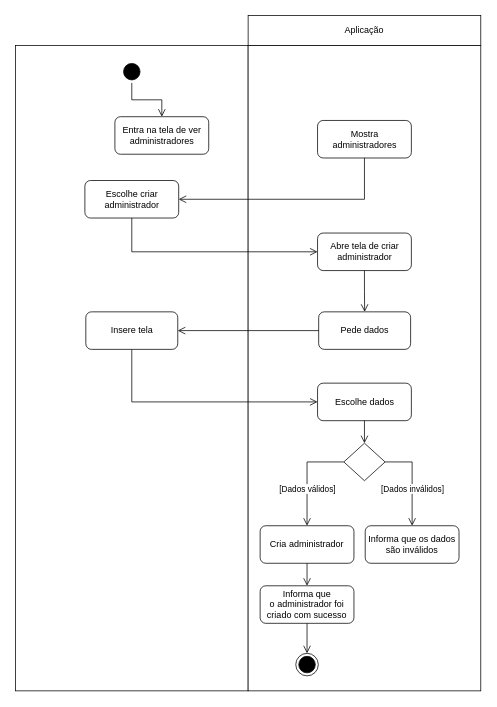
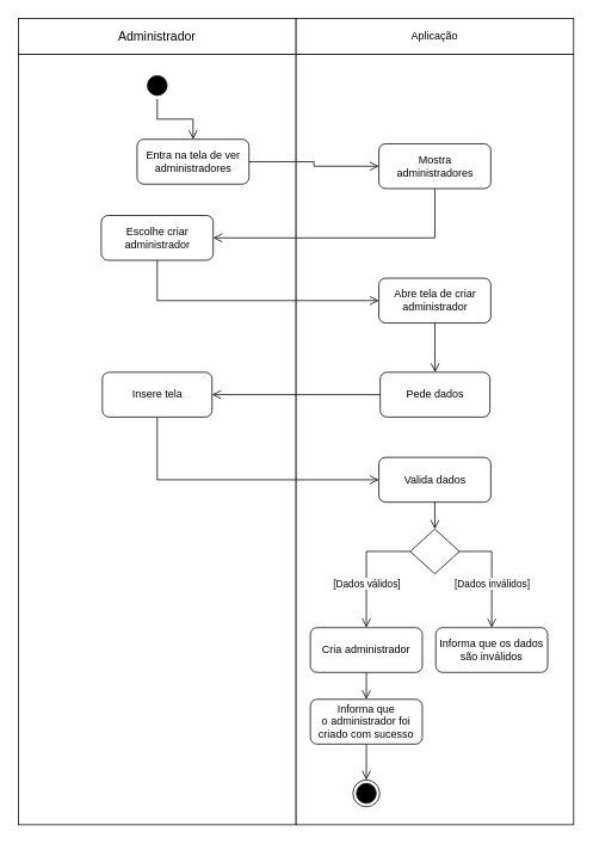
  <mxCell id="0" />
  <mxCell id="1" parent="0" />
  <mxCell id="2" value="" style="rounded=0;whiteSpace=wrap;html=1;" parent="1" vertex="1"><mxGeometry x="20" y="60" width="310" height="860" as="geometry" /></mxCell>
  <mxCell id="3" value="" style="rounded=0;whiteSpace=wrap;html=1;" parent="1" vertex="1"><mxGeometry x="330" y="60" width="310" height="860" as="geometry" /></mxCell>
+ <mxCell id="4" value="&lt;font style=&quot;font-size: 14px;&quot;&gt;Administrador&lt;/font&gt;" style="rounded=0;whiteSpace=wrap;html=1;" parent="1" vertex="1"><mxGeometry x="20" y="20" width="310" height="40" as="geometry" /></mxCell>
  <mxCell id="5" value="Aplicação" style="rounded=0;whiteSpace=wrap;html=1;" parent="1" vertex="1"><mxGeometry x="330" y="20" width="310" height="40" as="geometry" /></mxCell>
  <mxCell id="6" value="" style="ellipse;html=1;shape=startState;fillColor=#000000;strokeColor=#000000;" parent="1" vertex="1"><mxGeometry x="160" y="80" width="30" height="30" as="geometry" /></mxCell>
  <mxCell id="7" value="" style="edgeStyle=orthogonalEdgeStyle;html=1;verticalAlign=bottom;endArrow=open;endSize=8;strokeColor=#000000;rounded=0;entryX=0.5;entryY=0;entryDx=0;entryDy=0;" parent="1" source="6" target="8" edge="1"><mxGeometry relative="1" as="geometry"><mxPoint x="191" y="170" as="targetPoint" /></mxGeometry></mxCell>
  <mxCell id="8" value="Entra na tela de ver administradores" style="rounded=1;whiteSpace=wrap;html=1;" parent="1" vertex="1"><mxGeometry x="152.5" y="155" width="125" height="50" as="geometry" /></mxCell>
  <mxCell id="9" value="Pede dados" style="rounded=1;whiteSpace=wrap;html=1;" parent="1" vertex="1"><mxGeometry x="424" y="415" width="122.5" height="50" as="geometry" /></mxCell>
  <mxCell id="10" value="" style="edgeStyle=orthogonalEdgeStyle;html=1;verticalAlign=bottom;endArrow=open;endSize=8;strokeColor=#000000;rounded=0;entryX=1;entryY=0.5;entryDx=0;entryDy=0;exitX=0;exitY=0.5;exitDx=0;exitDy=0;" parent="1" source="9" target="32" edge="1"><mxGeometry relative="1" as="geometry"><mxPoint x="521" y="260" as="targetPoint" /><mxPoint x="416" y="260" as="sourcePoint" /></mxGeometry></mxCell>
- <mxCell id="11" value="Escolhe dados" style="rounded=1;whiteSpace=wrap;html=1;" parent="1" vertex="1"><mxGeometry x="422.5" y="510" width="125" height="50" as="geometry" /></mxCell>
+ <mxCell id="11" value="Valida dados" style="rounded=1;whiteSpace=wrap;html=1;" parent="1" vertex="1"><mxGeometry x="422.5" y="510" width="125" height="50" as="geometry" /></mxCell>
  <mxCell id="12" value="" style="edgeStyle=orthogonalEdgeStyle;html=1;verticalAlign=bottom;endArrow=open;endSize=8;strokeColor=#000000;rounded=0;entryX=0;entryY=0.5;entryDx=0;entryDy=0;exitX=0.5;exitY=1;exitDx=0;exitDy=0;" parent="1" source="32" target="11" edge="1"><mxGeometry relative="1" as="geometry"><mxPoint x="139" y="445" as="targetPoint" /><mxPoint x="306" y="370" as="sourcePoint" /></mxGeometry></mxCell>
  <mxCell id="13" value="" style="rhombus;whiteSpace=wrap;html=1;" parent="1" vertex="1"><mxGeometry x="457.5" y="590" width="55" height="50" as="geometry" /></mxCell>
  <mxCell id="14" value="" style="edgeStyle=orthogonalEdgeStyle;html=1;verticalAlign=bottom;endArrow=open;endSize=8;strokeColor=#000000;rounded=0;entryX=0.5;entryY=0;entryDx=0;entryDy=0;exitX=0.5;exitY=1;exitDx=0;exitDy=0;" parent="1" source="11" target="13" edge="1"><mxGeometry relative="1" as="geometry"><mxPoint x="524" y="439" as="targetPoint" /><mxPoint x="356" y="394" as="sourcePoint" /></mxGeometry></mxCell>
  <mxCell id="15" value="Informa que os dados são inválidos" style="rounded=1;whiteSpace=wrap;html=1;" parent="1" vertex="1"><mxGeometry x="486" y="700" width="125" height="50" as="geometry" /></mxCell>
  <mxCell id="16" value="" style="edgeStyle=orthogonalEdgeStyle;html=1;verticalAlign=bottom;endArrow=open;endSize=8;strokeColor=#000000;rounded=0;entryX=0.5;entryY=0;entryDx=0;entryDy=0;exitX=1;exitY=0.5;exitDx=0;exitDy=0;" parent="1" source="13" target="15" edge="1"><mxGeometry relative="1" as="geometry"><mxPoint x="559" y="405" as="targetPoint" /><mxPoint x="559" y="380" as="sourcePoint" /></mxGeometry></mxCell>
  <mxCell id="17" value="[Dados inválidos]" style="edgeLabel;html=1;align=center;verticalAlign=middle;resizable=0;points=[];" parent="16" vertex="1" connectable="0"><mxGeometry x="-0.227" relative="1" as="geometry"><mxPoint y="24" as="offset" /></mxGeometry></mxCell>
  <mxCell id="18" value="Cria administrador" style="rounded=1;whiteSpace=wrap;html=1;" parent="1" vertex="1"><mxGeometry x="346" y="700" width="125" height="50" as="geometry" /></mxCell>
  <mxCell id="19" value="&lt;div&gt;Informa que o&amp;nbsp;administrador foi criado com sucesso&lt;br&gt;&lt;/div&gt;" style="rounded=1;whiteSpace=wrap;html=1;" parent="1" vertex="1"><mxGeometry x="346" y="780" width="125" height="50" as="geometry" /></mxCell>
  <mxCell id="20" value="" style="edgeStyle=orthogonalEdgeStyle;html=1;verticalAlign=bottom;endArrow=open;endSize=8;strokeColor=#000000;rounded=0;entryX=0.5;entryY=0;entryDx=0;entryDy=0;exitX=0;exitY=0.5;exitDx=0;exitDy=0;" parent="1" source="13" target="18" edge="1"><mxGeometry relative="1" as="geometry"><mxPoint x="558" y="405" as="targetPoint" /><mxPoint x="558" y="380" as="sourcePoint" /></mxGeometry></mxCell>
  <mxCell id="21" value="[Dados válidos]" style="edgeLabel;html=1;align=center;verticalAlign=middle;resizable=0;points=[];" parent="20" vertex="1" connectable="0"><mxGeometry x="-0.349" y="-2" relative="1" as="geometry"><mxPoint x="-5" y="37" as="offset" /></mxGeometry></mxCell>
  <mxCell id="22" value="" style="edgeStyle=orthogonalEdgeStyle;html=1;verticalAlign=bottom;endArrow=open;endSize=8;strokeColor=#000000;rounded=0;entryX=0.5;entryY=0;entryDx=0;entryDy=0;exitX=0.5;exitY=1;exitDx=0;exitDy=0;" parent="1" source="18" target="19" edge="1"><mxGeometry relative="1" as="geometry"><mxPoint x="481" y="430" as="targetPoint" /><mxPoint x="531" y="430" as="sourcePoint" /></mxGeometry></mxCell>
  <mxCell id="23" value="" style="ellipse;html=1;shape=endState;fillColor=#000000;strokeColor=#000000;" parent="1" vertex="1"><mxGeometry x="393.5" y="870" width="30" height="30" as="geometry" /></mxCell>
  <mxCell id="24" value="Mostra administradores" style="rounded=1;whiteSpace=wrap;html=1;" parent="1" vertex="1"><mxGeometry x="422.5" y="160" width="125" height="50" as="geometry" /></mxCell>
+ <mxCell id="25" value="" style="edgeStyle=orthogonalEdgeStyle;html=1;verticalAlign=bottom;endArrow=open;endSize=8;strokeColor=#000000;rounded=0;entryX=0;entryY=0.5;entryDx=0;entryDy=0;exitX=1;exitY=0.5;exitDx=0;exitDy=0;" parent="1" source="8" target="24" edge="1"><mxGeometry relative="1" as="geometry"><mxPoint x="248" y="285" as="targetPoint" /><mxPoint x="496" y="285" as="sourcePoint" /></mxGeometry></mxCell>
  <mxCell id="26" value="Escolhe criar administrador" style="rounded=1;whiteSpace=wrap;html=1;" parent="1" vertex="1"><mxGeometry x="112.5" y="240" width="125" height="50" as="geometry" /></mxCell>
  <mxCell id="27" value="" style="edgeStyle=orthogonalEdgeStyle;html=1;verticalAlign=bottom;endArrow=open;endSize=8;strokeColor=#000000;rounded=0;entryX=1;entryY=0.5;entryDx=0;entryDy=0;exitX=0.5;exitY=1;exitDx=0;exitDy=0;" parent="1" source="24" target="26" edge="1"><mxGeometry relative="1" as="geometry"><mxPoint x="433" y="195" as="targetPoint" /><mxPoint x="248" y="195" as="sourcePoint" /></mxGeometry></mxCell>
  <mxCell id="28" value="" style="edgeStyle=orthogonalEdgeStyle;html=1;verticalAlign=bottom;endArrow=open;endSize=8;strokeColor=#000000;rounded=0;exitX=0.5;exitY=1;exitDx=0;exitDy=0;entryX=0;entryY=0.5;entryDx=0;entryDy=0;" parent="1" source="26" target="29" edge="1"><mxGeometry relative="1" as="geometry"><mxPoint x="433" y="195" as="targetPoint" /><mxPoint x="248" y="195" as="sourcePoint" /></mxGeometry></mxCell>
  <mxCell id="29" value="Abre tela de criar administrador" style="rounded=1;whiteSpace=wrap;html=1;" parent="1" vertex="1"><mxGeometry x="422.5" y="310" width="125" height="50" as="geometry" /></mxCell>
  <mxCell id="30" value="" style="edgeStyle=orthogonalEdgeStyle;html=1;verticalAlign=bottom;endArrow=open;endSize=8;strokeColor=#000000;rounded=0;exitX=0.5;exitY=1;exitDx=0;exitDy=0;entryX=0.5;entryY=0;entryDx=0;entryDy=0;" parent="1" source="29" target="9" edge="1"><mxGeometry relative="1" as="geometry"><mxPoint x="485" y="400" as="targetPoint" /><mxPoint x="433" y="435" as="sourcePoint" /></mxGeometry></mxCell>
  <mxCell id="31" value="" style="edgeStyle=orthogonalEdgeStyle;html=1;verticalAlign=bottom;endArrow=open;endSize=8;strokeColor=#000000;rounded=0;entryX=0.5;entryY=0;entryDx=0;entryDy=0;exitX=0.5;exitY=1;exitDx=0;exitDy=0;" parent="1" source="19" target="23" edge="1"><mxGeometry relative="1" as="geometry"><mxPoint x="408.26" y="930" as="targetPoint" /><mxPoint x="408.26" y="870" as="sourcePoint" /></mxGeometry></mxCell>
  <mxCell id="32" value="Insere tela" style="rounded=1;whiteSpace=wrap;html=1;" parent="1" vertex="1"><mxGeometry x="113.75" y="415" width="122.5" height="50" as="geometry" /></mxCell>
